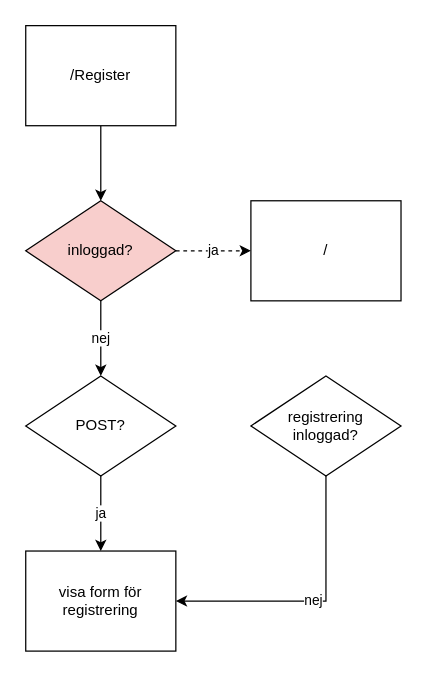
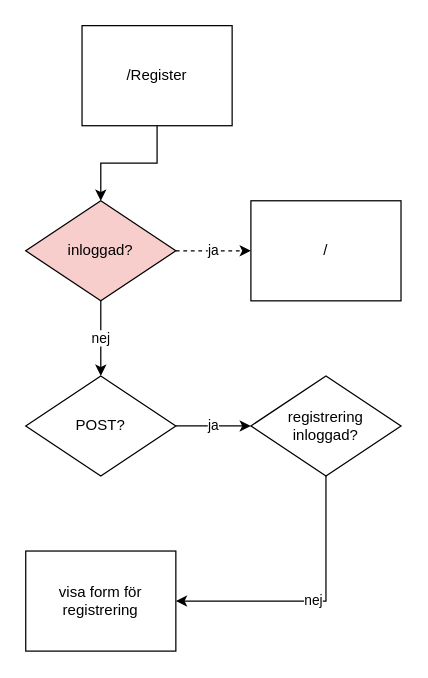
  <mxCell id="0" />
  <mxCell id="1" parent="0" />
  <mxCell id="2" value="/" style="rounded=0;whiteSpace=wrap;html=1;" parent="1" vertex="1"><mxGeometry x="200" y="160" width="120" height="80" as="geometry" /></mxCell>
  <mxCell id="3" value="" style="edgeStyle=orthogonalEdgeStyle;rounded=0;orthogonalLoop=1;jettySize=auto;html=1;" parent="1" source="4" target="7" edge="1"><mxGeometry relative="1" as="geometry" /></mxCell>
- <mxCell id="4" value="/Register" style="rounded=0;whiteSpace=wrap;html=1;" parent="1" vertex="1"><mxGeometry x="20" width="120" height="80" as="geometry" y="20" /></mxCell>
+ <mxCell id="4" value="/Register" style="rounded=0;whiteSpace=wrap;html=1;" parent="1" vertex="1"><mxGeometry x="65" y="20" width="120" height="80" as="geometry" /></mxCell>
  <mxCell id="5" value="ja" style="edgeStyle=orthogonalEdgeStyle;rounded=0;orthogonalLoop=1;jettySize=auto;html=1;dashed=1;" parent="1" source="7" target="2" edge="1"><mxGeometry relative="1" as="geometry" /></mxCell>
  <mxCell id="6" value="nej" style="edgeStyle=orthogonalEdgeStyle;rounded=0;orthogonalLoop=1;jettySize=auto;html=1;" parent="1" source="7" target="9" edge="1"><mxGeometry relative="1" as="geometry" /></mxCell>
  <mxCell id="7" value="inloggad?" style="rhombus;whiteSpace=wrap;html=1;rounded=0;fillColor=#f8cecc;" parent="1" vertex="1"><mxGeometry x="20" y="160" width="120" height="80" as="geometry" /></mxCell>
- <mxCell id="8" value="ja" style="edgeStyle=orthogonalEdgeStyle;rounded=0;orthogonalLoop=1;jettySize=auto;html=1;" parent="1" source="9" target="10" edge="1"><mxGeometry relative="1" as="geometry" /></mxCell>
+ <mxCell id="8" value="ja" style="edgeStyle=orthogonalEdgeStyle;rounded=0;orthogonalLoop=1;jettySize=auto;html=1;" parent="1" source="9" target="12" edge="1"><mxGeometry relative="1" as="geometry" /></mxCell>
  <mxCell id="9" value="POST?" style="rhombus;whiteSpace=wrap;html=1;rounded=0;" parent="1" vertex="1"><mxGeometry x="20" y="300" width="120" height="80" as="geometry" /></mxCell>
  <mxCell id="10" value="visa form för&lt;br&gt;registrering" style="whiteSpace=wrap;html=1;rounded=0;" parent="1" vertex="1"><mxGeometry x="20" y="440" width="120" height="80" as="geometry" /></mxCell>
  <mxCell id="11" value="nej" style="edgeStyle=orthogonalEdgeStyle;rounded=0;orthogonalLoop=1;jettySize=auto;html=1;entryX=1;entryY=0.5;entryDx=0;entryDy=0;" parent="1" source="12" target="10" edge="1"><mxGeometry relative="1" as="geometry"><mxPoint x="240" y="510" as="targetPoint" /><Array as="points"><mxPoint x="260" y="480" /></Array></mxGeometry></mxCell>
  <mxCell id="12" value="registrering&lt;br&gt;inloggad?" style="rhombus;whiteSpace=wrap;html=1;rounded=0;" parent="1" vertex="1"><mxGeometry x="200" y="300" width="120" height="80" as="geometry" /></mxCell>
